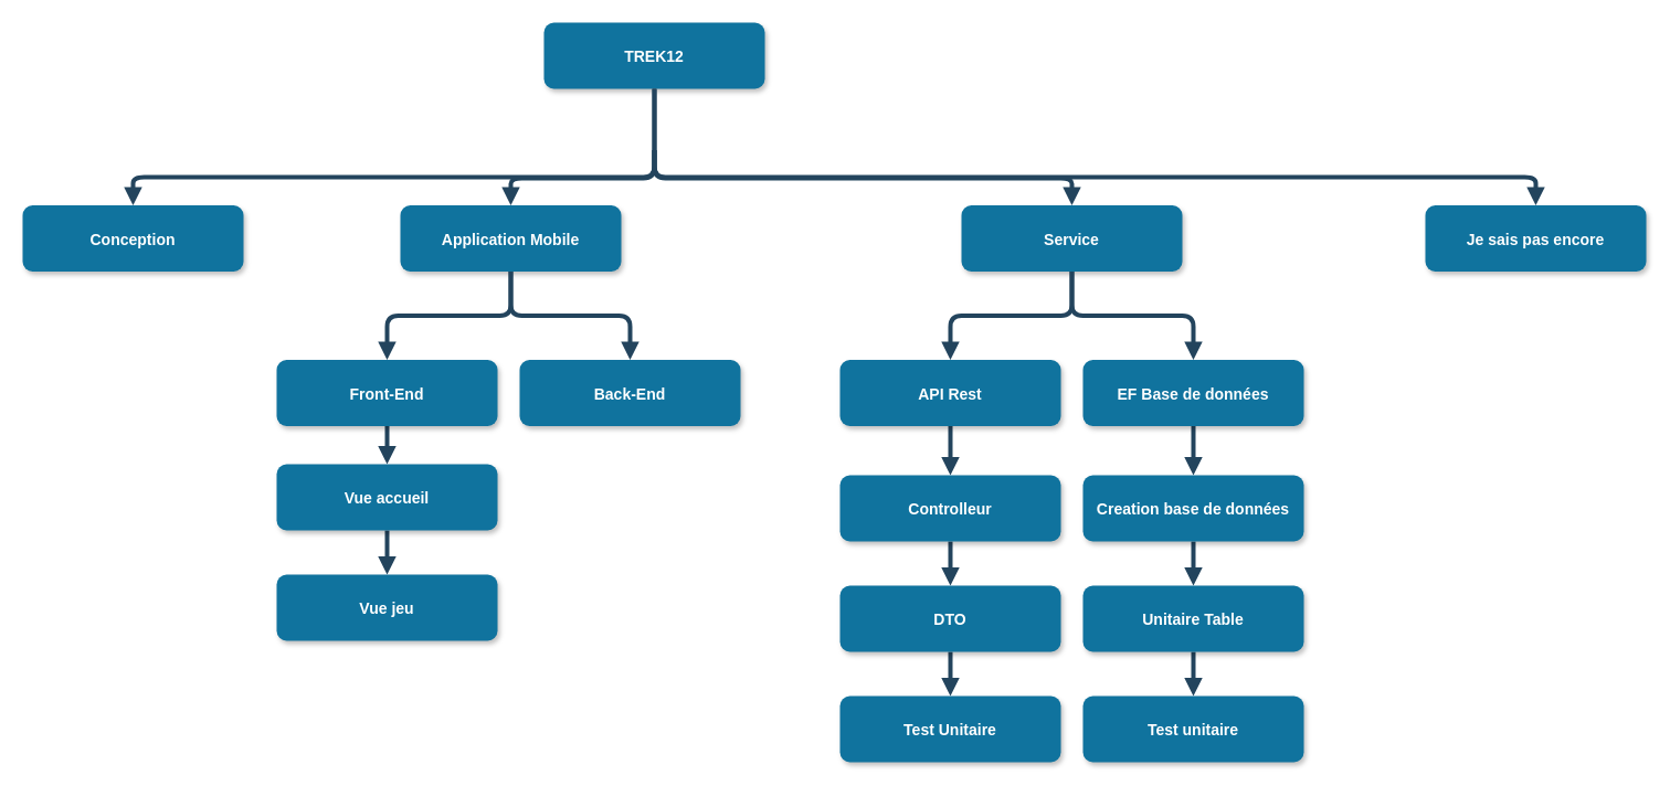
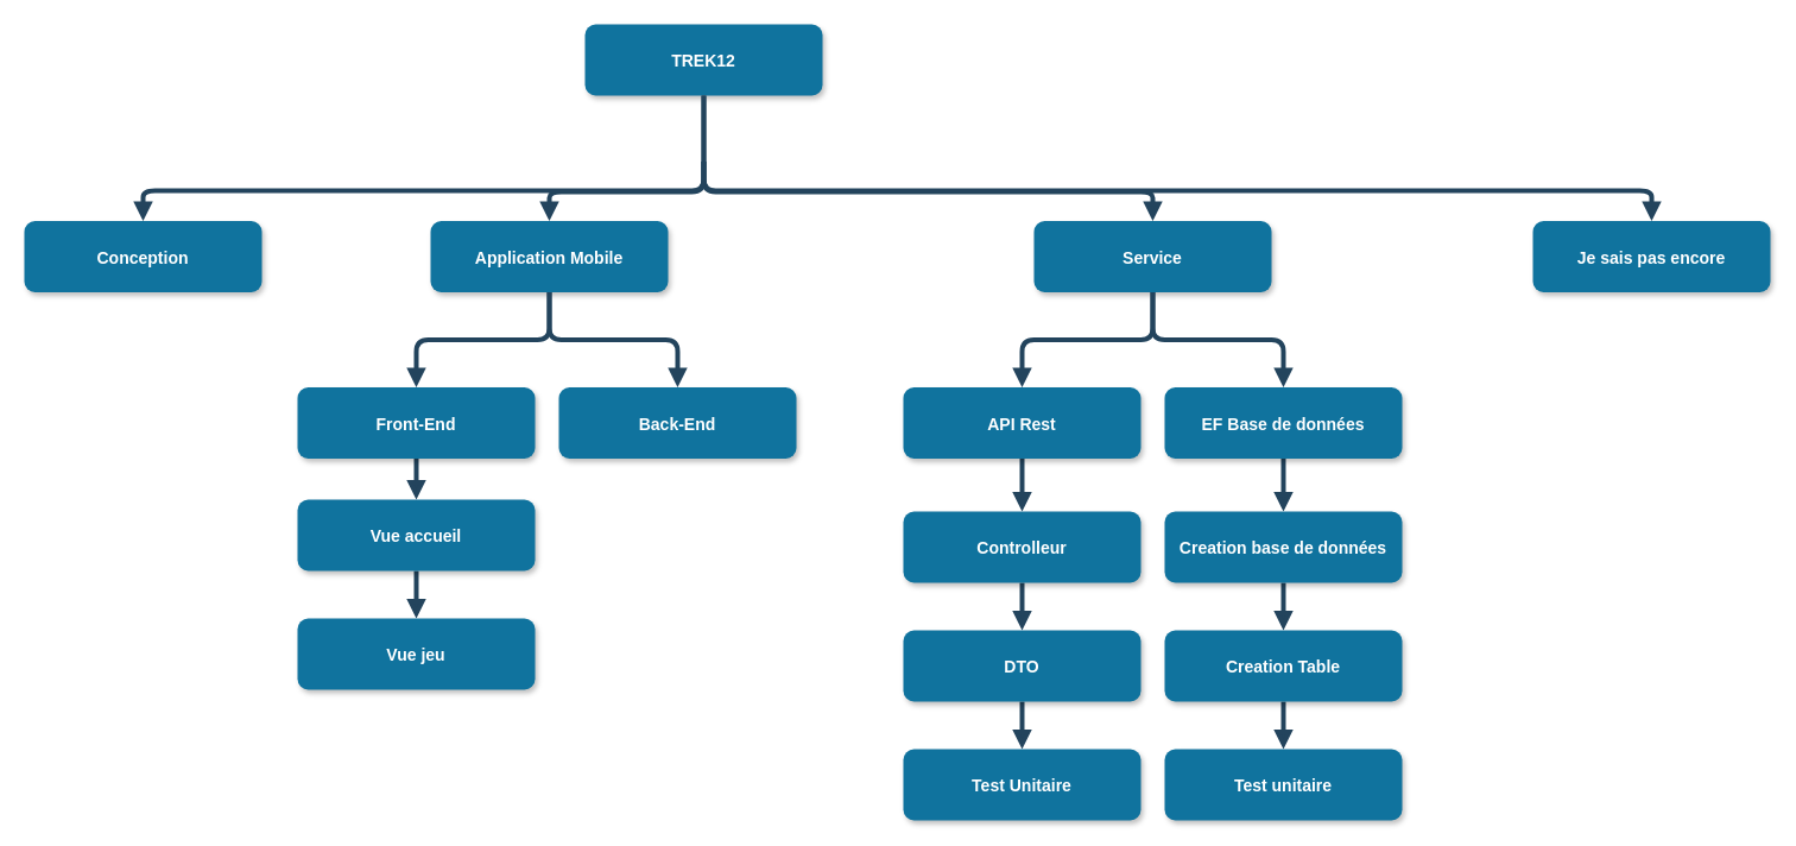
  <mxCell id="0" />
  <mxCell id="1" parent="0" />
  <mxCell id="2" value="TREK12" style="rounded=1;fillColor=#10739E;strokeColor=none;shadow=1;gradientColor=none;fontStyle=1;fontColor=#FFFFFF;fontSize=14;" parent="1" vertex="1"><mxGeometry x="492" y="20" width="200" height="60" as="geometry" /></mxCell>
  <mxCell id="3" value="" style="edgeStyle=orthogonalEdgeStyle;rounded=1;orthogonalLoop=1;jettySize=auto;html=1;startArrow=none;startFill=0;endArrow=block;endFill=1;strokeWidth=4;strokeColor=#23445d;" parent="1" source="4" target="14" edge="1"><mxGeometry relative="1" as="geometry" /></mxCell>
  <mxCell id="4" value="Application Mobile" style="rounded=1;fillColor=#10739E;strokeColor=none;shadow=1;gradientColor=none;fontStyle=1;fontColor=#FFFFFF;fontSize=14;" parent="1" vertex="1"><mxGeometry x="362" y="185.5" width="200" height="60" as="geometry" /></mxCell>
  <mxCell id="5" value="" style="edgeStyle=orthogonalEdgeStyle;rounded=1;orthogonalLoop=1;jettySize=auto;html=1;endArrow=block;endFill=1;strokeWidth=4;strokeColor=#23445d;" edge="1" parent="1" source="6" target="21"><mxGeometry relative="1" as="geometry" /></mxCell>
  <mxCell id="6" value="Service" style="rounded=1;fillColor=#10739E;strokeColor=none;shadow=1;gradientColor=none;fontStyle=1;fontColor=#FFFFFF;fontSize=14;" parent="1" vertex="1"><mxGeometry x="870" y="185.5" width="200" height="60" as="geometry" /></mxCell>
  <mxCell id="7" value="" style="edgeStyle=elbowEdgeStyle;elbow=vertical;strokeWidth=4;endArrow=block;endFill=1;fontStyle=1;strokeColor=#23445D;" parent="1" target="4" edge="1"><mxGeometry x="22" y="-84.5" width="100" height="100" as="geometry"><mxPoint x="592" y="135.5" as="sourcePoint" /><mxPoint x="-58" y="-104.5" as="targetPoint" /></mxGeometry></mxCell>
  <mxCell id="8" value="" style="edgeStyle=elbowEdgeStyle;elbow=vertical;strokeWidth=4;endArrow=block;endFill=1;fontStyle=1;strokeColor=#23445D;" parent="1" target="6" edge="1"><mxGeometry x="22" y="-84.5" width="100" height="100" as="geometry"><mxPoint x="592" y="135.5" as="sourcePoint" /><mxPoint x="-58" y="-104.5" as="targetPoint" /></mxGeometry></mxCell>
  <mxCell id="9" value="Je sais pas encore" style="rounded=1;fillColor=#10739E;strokeColor=none;shadow=1;gradientColor=none;fontStyle=1;fontColor=#FFFFFF;fontSize=14;" parent="1" vertex="1"><mxGeometry x="1290" y="185.5" width="200" height="60" as="geometry" /></mxCell>
  <mxCell id="10" value="" style="edgeStyle=elbowEdgeStyle;elbow=vertical;strokeWidth=4;endArrow=block;endFill=1;fontStyle=1;strokeColor=#23445D;entryX=0.5;entryY=0;entryDx=0;entryDy=0;" parent="1" source="2" target="9" edge="1"><mxGeometry x="20" y="-84.5" width="100" height="100" as="geometry"><mxPoint x="590" y="140" as="sourcePoint" /><mxPoint x="790" y="185.5" as="targetPoint" /><Array as="points"><mxPoint x="830" y="160" /></Array></mxGeometry></mxCell>
  <mxCell id="11" value="Conception" style="rounded=1;fillColor=#10739E;strokeColor=none;shadow=1;gradientColor=none;fontStyle=1;fontColor=#FFFFFF;fontSize=14;" parent="1" vertex="1"><mxGeometry x="20" y="185.5" width="200" height="60" as="geometry" /></mxCell>
  <mxCell id="12" value="" style="edgeStyle=elbowEdgeStyle;elbow=vertical;strokeWidth=4;endArrow=block;endFill=1;fontStyle=1;strokeColor=#23445D;entryX=0.5;entryY=0;entryDx=0;entryDy=0;exitX=0.5;exitY=1;exitDx=0;exitDy=0;" parent="1" source="2" target="11" edge="1"><mxGeometry x="20" y="-84.5" width="100" height="100" as="geometry"><mxPoint x="590" y="135.5" as="sourcePoint" /><mxPoint x="460" y="185.5" as="targetPoint" /><Array as="points"><mxPoint x="350" y="160" /></Array></mxGeometry></mxCell>
  <mxCell id="13" value="" style="edgeStyle=orthogonalEdgeStyle;rounded=1;orthogonalLoop=1;jettySize=auto;html=1;strokeColor=#23445d;strokeWidth=4;startArrow=none;startFill=0;endArrow=block;endFill=1;" parent="1" source="14" target="18" edge="1"><mxGeometry relative="1" as="geometry" /></mxCell>
  <mxCell id="14" value="Front-End" style="rounded=1;fillColor=#10739E;strokeColor=none;shadow=1;gradientColor=none;fontStyle=1;fontColor=#FFFFFF;fontSize=14;" parent="1" vertex="1"><mxGeometry x="250" y="325.5" width="200" height="60" as="geometry" /></mxCell>
  <mxCell id="15" value="Back-End" style="rounded=1;fillColor=#10739E;strokeColor=none;shadow=1;gradientColor=none;fontStyle=1;fontColor=#FFFFFF;fontSize=14;" parent="1" vertex="1"><mxGeometry x="470" y="325.5" width="200" height="60" as="geometry" /></mxCell>
  <mxCell id="16" value="" style="edgeStyle=orthogonalEdgeStyle;rounded=1;orthogonalLoop=1;jettySize=auto;html=1;startArrow=none;startFill=0;endArrow=block;endFill=1;strokeWidth=4;strokeColor=#23445d;exitX=0.5;exitY=1;exitDx=0;exitDy=0;" parent="1" source="4" target="15" edge="1"><mxGeometry relative="1" as="geometry"><mxPoint x="679.996" y="245.5" as="sourcePoint" /><mxPoint x="587.996" y="325.5" as="targetPoint" /></mxGeometry></mxCell>
  <mxCell id="17" value="" style="edgeStyle=orthogonalEdgeStyle;rounded=1;orthogonalLoop=1;jettySize=auto;html=1;strokeColor=#23445d;strokeWidth=4;startArrow=none;startFill=0;endArrow=block;endFill=1;" parent="1" source="18" target="19" edge="1"><mxGeometry relative="1" as="geometry" /></mxCell>
  <mxCell id="18" value="Vue accueil" style="rounded=1;fillColor=#10739E;strokeColor=none;shadow=1;gradientColor=none;fontStyle=1;fontColor=#FFFFFF;fontSize=14;" parent="1" vertex="1"><mxGeometry x="250" y="420" width="200" height="60" as="geometry" /></mxCell>
  <mxCell id="19" value="Vue jeu" style="rounded=1;fillColor=#10739E;strokeColor=none;shadow=1;gradientColor=none;fontStyle=1;fontColor=#FFFFFF;fontSize=14;" parent="1" vertex="1"><mxGeometry x="250" y="520" width="200" height="60" as="geometry" /></mxCell>
  <mxCell id="20" value="" style="edgeStyle=orthogonalEdgeStyle;rounded=1;orthogonalLoop=1;jettySize=auto;html=1;strokeColor=#23445d;strokeWidth=4;endArrow=block;endFill=1;" edge="1" parent="1" source="21" target="26"><mxGeometry relative="1" as="geometry" /></mxCell>
  <mxCell id="21" value="API Rest" style="rounded=1;fillColor=#10739E;strokeColor=none;shadow=1;gradientColor=none;fontStyle=1;fontColor=#FFFFFF;fontSize=14;" vertex="1" parent="1"><mxGeometry x="760" y="325.5" width="200" height="60" as="geometry" /></mxCell>
  <mxCell id="22" value="" style="edgeStyle=orthogonalEdgeStyle;rounded=1;orthogonalLoop=1;jettySize=auto;html=1;strokeColor=#23445d;strokeWidth=4;endArrow=block;endFill=1;" edge="1" parent="1" source="23" target="31"><mxGeometry relative="1" as="geometry" /></mxCell>
  <mxCell id="23" value="EF Base de données" style="rounded=1;fillColor=#10739E;strokeColor=none;shadow=1;gradientColor=none;fontStyle=1;fontColor=#FFFFFF;fontSize=14;" vertex="1" parent="1"><mxGeometry x="980" y="325.5" width="200" height="60" as="geometry" /></mxCell>
  <mxCell id="24" value="" style="edgeStyle=orthogonalEdgeStyle;rounded=1;orthogonalLoop=1;jettySize=auto;html=1;endArrow=block;endFill=1;strokeWidth=4;strokeColor=#23445d;exitX=0.5;exitY=1;exitDx=0;exitDy=0;entryX=0.5;entryY=0;entryDx=0;entryDy=0;" edge="1" parent="1" source="6" target="23"><mxGeometry relative="1" as="geometry"><mxPoint x="1200" y="245.5" as="sourcePoint" /><mxPoint x="1090" y="325.5" as="targetPoint" /></mxGeometry></mxCell>
  <mxCell id="25" value="" style="edgeStyle=orthogonalEdgeStyle;rounded=1;orthogonalLoop=1;jettySize=auto;html=1;strokeColor=#23445d;strokeWidth=4;endArrow=block;endFill=1;" edge="1" parent="1" source="26" target="28"><mxGeometry relative="1" as="geometry" /></mxCell>
  <mxCell id="26" value="Controlleur" style="rounded=1;fillColor=#10739E;strokeColor=none;shadow=1;gradientColor=none;fontStyle=1;fontColor=#FFFFFF;fontSize=14;" vertex="1" parent="1"><mxGeometry x="760" y="430" width="200" height="60" as="geometry" /></mxCell>
  <mxCell id="27" value="" style="edgeStyle=orthogonalEdgeStyle;rounded=1;orthogonalLoop=1;jettySize=auto;html=1;strokeColor=#23445d;strokeWidth=4;endArrow=block;endFill=1;" edge="1" parent="1" source="28" target="29"><mxGeometry relative="1" as="geometry" /></mxCell>
  <mxCell id="28" value="DTO" style="rounded=1;fillColor=#10739E;strokeColor=none;shadow=1;gradientColor=none;fontStyle=1;fontColor=#FFFFFF;fontSize=14;" vertex="1" parent="1"><mxGeometry x="760" y="530" width="200" height="60" as="geometry" /></mxCell>
  <mxCell id="29" value="Test Unitaire" style="rounded=1;fillColor=#10739E;strokeColor=none;shadow=1;gradientColor=none;fontStyle=1;fontColor=#FFFFFF;fontSize=14;" vertex="1" parent="1"><mxGeometry x="760" y="630" width="200" height="60" as="geometry" /></mxCell>
  <mxCell id="30" value="" style="edgeStyle=orthogonalEdgeStyle;rounded=1;orthogonalLoop=1;jettySize=auto;html=1;strokeColor=#23445d;strokeWidth=4;endArrow=block;endFill=1;" edge="1" parent="1" source="31" target="33"><mxGeometry relative="1" as="geometry" /></mxCell>
  <mxCell id="31" value="Creation base de données" style="rounded=1;fillColor=#10739E;strokeColor=none;shadow=1;gradientColor=none;fontStyle=1;fontColor=#FFFFFF;fontSize=14;" vertex="1" parent="1"><mxGeometry x="980" y="430" width="200" height="60" as="geometry" /></mxCell>
  <mxCell id="32" value="" style="edgeStyle=orthogonalEdgeStyle;rounded=1;orthogonalLoop=1;jettySize=auto;html=1;strokeColor=#23445d;strokeWidth=4;endArrow=block;endFill=1;" edge="1" parent="1" source="33" target="34"><mxGeometry relative="1" as="geometry" /></mxCell>
- <mxCell id="33" value="Unitaire Table" style="rounded=1;fillColor=#10739E;strokeColor=none;shadow=1;gradientColor=none;fontStyle=1;fontColor=#FFFFFF;fontSize=14;" vertex="1" parent="1"><mxGeometry x="980" y="530" width="200" height="60" as="geometry" /></mxCell>
+ <mxCell id="33" value="Creation Table" style="rounded=1;fillColor=#10739E;strokeColor=none;shadow=1;gradientColor=none;fontStyle=1;fontColor=#FFFFFF;fontSize=14;" vertex="1" parent="1"><mxGeometry x="980" y="530" width="200" height="60" as="geometry" /></mxCell>
  <mxCell id="34" value="Test unitaire" style="rounded=1;fillColor=#10739E;strokeColor=none;shadow=1;gradientColor=none;fontStyle=1;fontColor=#FFFFFF;fontSize=14;" vertex="1" parent="1"><mxGeometry x="980" y="630" width="200" height="60" as="geometry" /></mxCell>
